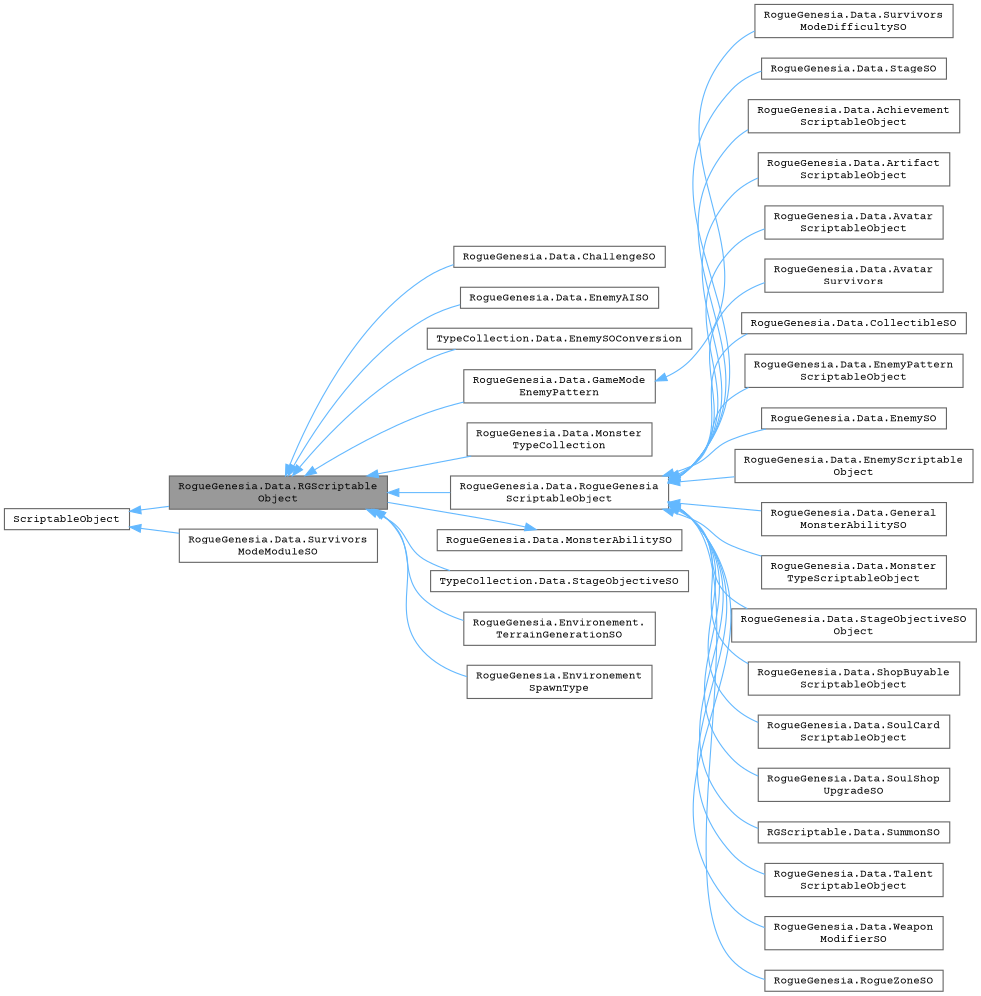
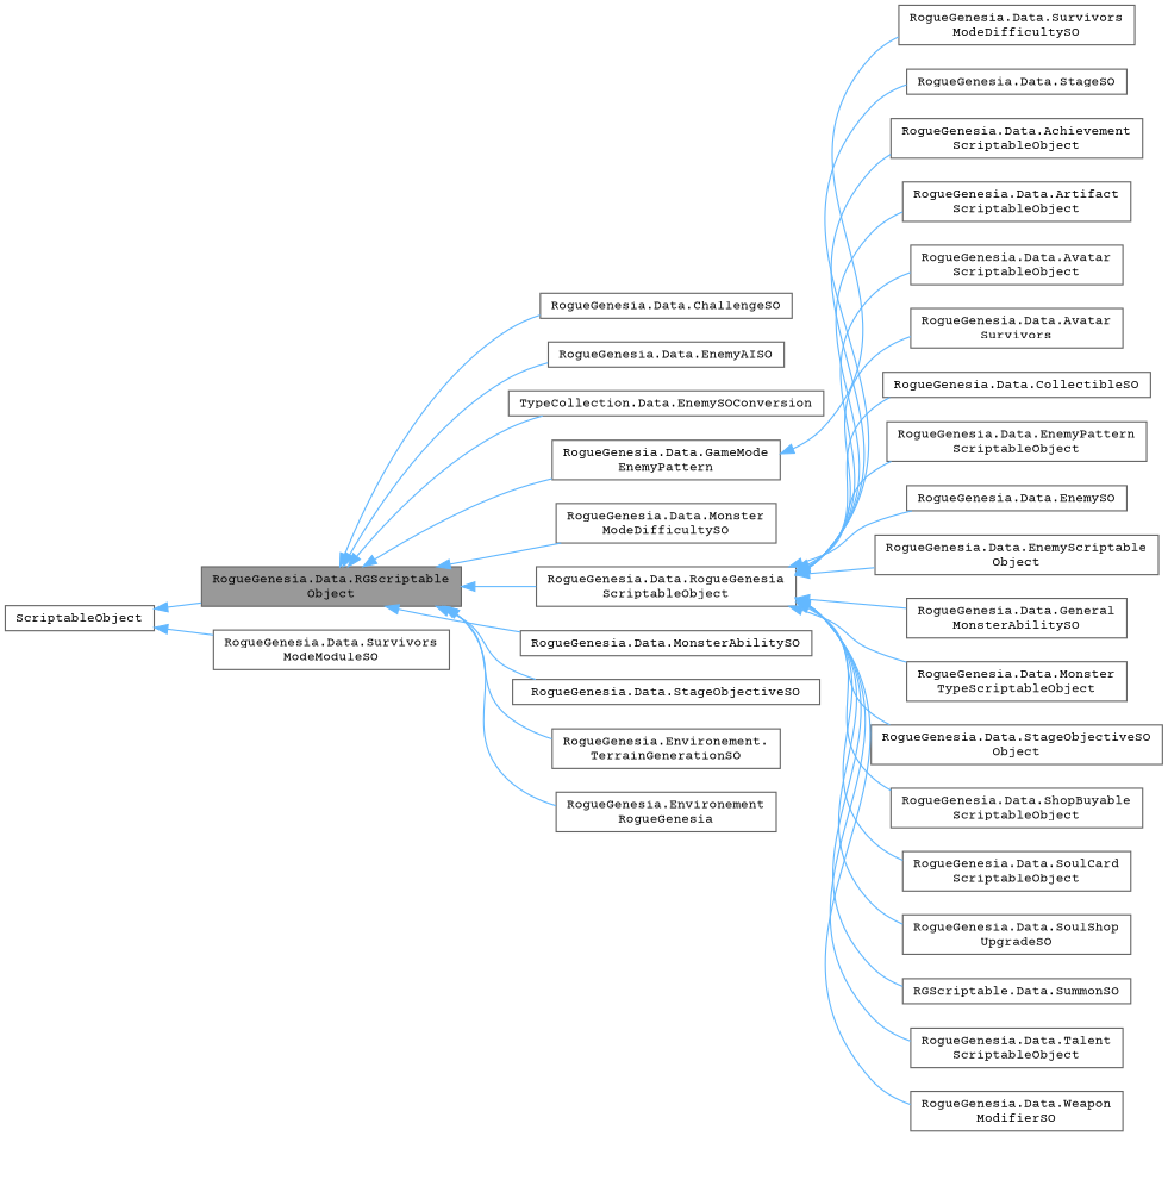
  digraph {
    fontname="Courier Prime"
    rankdir=LR
    node [color=gray40 fillcolor=white fontname="Courier Prime" fontsize=10 shape=box style=filled]
    edge [color=steelblue1 dir=back fontname="Courier Prime" fontsize=10 labelfontname=Helvetica labelfontsize=10 style=solid]
    n1 [fillcolor=grey60 fontcolor=black height=0.2 label="RogueGenesia.Data.RGScriptable\lObject" width=0.4]
    n2 [height=0.2 label="RogueGenesia.Data.ChallengeSO" width=0.4]
    n3 [height=0.2 label="RogueGenesia.Data.EnemyAISO" width=0.4]
    n4 [height=0.2 label="TypeCollection.Data.EnemySOConversion" width=0.4]
    n5 [height=0.2 label="RogueGenesia.Data.GameMode\lEnemyPattern" width=0.4]
-   n6 [height=0.2 label="RogueGenesia.Data.Monster\lTypeCollection" width=0.4]
+   n6 [height=0.2 label="RogueGenesia.Data.Monster\lModeDifficultySO" width=0.4]
    n7 [height=0.2 label="RogueGenesia.Data.RogueGenesia\lScriptableObject" width=0.4]
    n8 [height=0.2 label="RogueGenesia.Data.MonsterAbilitySO" width=0.4]
-   n9 [height=0.2 label="TypeCollection.Data.StageObjectiveSO" width=0.4]
+   n9 [height=0.2 label="RogueGenesia.Data.StageObjectiveSO" width=0.4]
    n10 [height=0.2 label="RogueGenesia.Environement.\lTerrainGenerationSO" width=0.4]
-   n11 [height=0.2 label="RogueGenesia.Environement\lSpawnType" width=0.4]
+   n11 [height=0.2 label="RogueGenesia.Environement\lRogueGenesia" width=0.4]
    n12 [height=0.2 label="RogueGenesia.Data.Survivors\lModeDifficultySO" width=0.4]
    n13 [height=0.2 label="RogueGenesia.Data.StageSO" width=0.4]
    n14 [height=0.2 label="RogueGenesia.Data.Achievement\lScriptableObject" width=0.4]
    n15 [height=0.2 label="RogueGenesia.Data.Artifact\lScriptableObject" width=0.4]
    n16 [height=0.2 label="RogueGenesia.Data.Avatar\lScriptableObject" width=0.4]
    n17 [height=0.2 label="RogueGenesia.Data.Avatar\lSurvivors" width=0.4]
    n18 [height=0.2 label="RogueGenesia.Data.CollectibleSO" width=0.4]
    n19 [height=0.2 label="RogueGenesia.Data.EnemyPattern\lScriptableObject" width=0.4]
    n20 [height=0.2 label="RogueGenesia.Data.EnemySO" width=0.4]
    n21 [height=0.2 label="RogueGenesia.Data.EnemyScriptable\lObject" width=0.4]
    n22 [height=0.2 label="RogueGenesia.Data.General\lMonsterAbilitySO" width=0.4]
    n23 [height=0.2 label="RogueGenesia.Data.Monster\lTypeScriptableObject" width=0.4]
    n24 [height=0.2 label="RogueGenesia.Data.StageObjectiveSO\lObject" width=0.4]
    n25 [height=0.2 label="RogueGenesia.Data.ShopBuyable\lScriptableObject" width=0.4]
    n26 [height=0.2 label="RogueGenesia.Data.SoulCard\lScriptableObject" width=0.4]
    n27 [height=0.2 label="RogueGenesia.Data.SoulShop\lUpgradeSO" width=0.4]
    n28 [height=0.2 label="RGScriptable.Data.SummonSO" width=0.4]
    n29 [height=0.2 label="RogueGenesia.Data.Talent\lScriptableObject" width=0.4]
    n30 [height=0.2 label="RogueGenesia.Data.Weapon\lModifierSO" width=0.4]
-   n31 [height=0.2 label="RogueGenesia.RogueZoneSO" width=0.4]
    n32 [height=0.2 label="RogueGenesia.Data.Survivors\lModeModuleSO" width=0.4]
    n33 [height=0.2 label=ScriptableObject width=0.4]
    n1 -> n2
    n1 -> n3
    n1 -> n4
    n1 -> n5
    n1 -> n6
    n1 -> n7
-   n8 -> n1
+   n1 -> n8
    n1 -> n9
    n1 -> n10
    n1 -> n11
    n5 -> n12
    n7 -> n13
    n7 -> n14
    n7 -> n15
    n7 -> n16
    n7 -> n17
    n7 -> n18
    n7 -> n19
    n7 -> n20
    n7 -> n21
    n7 -> n22
    n7 -> n23
    n7 -> n24
    n7 -> n25
    n7 -> n26
    n7 -> n27
    n7 -> n28
    n7 -> n29
    n7 -> n30
-   n7 -> n31
    n33 -> n1
    n33 -> n32
  }
